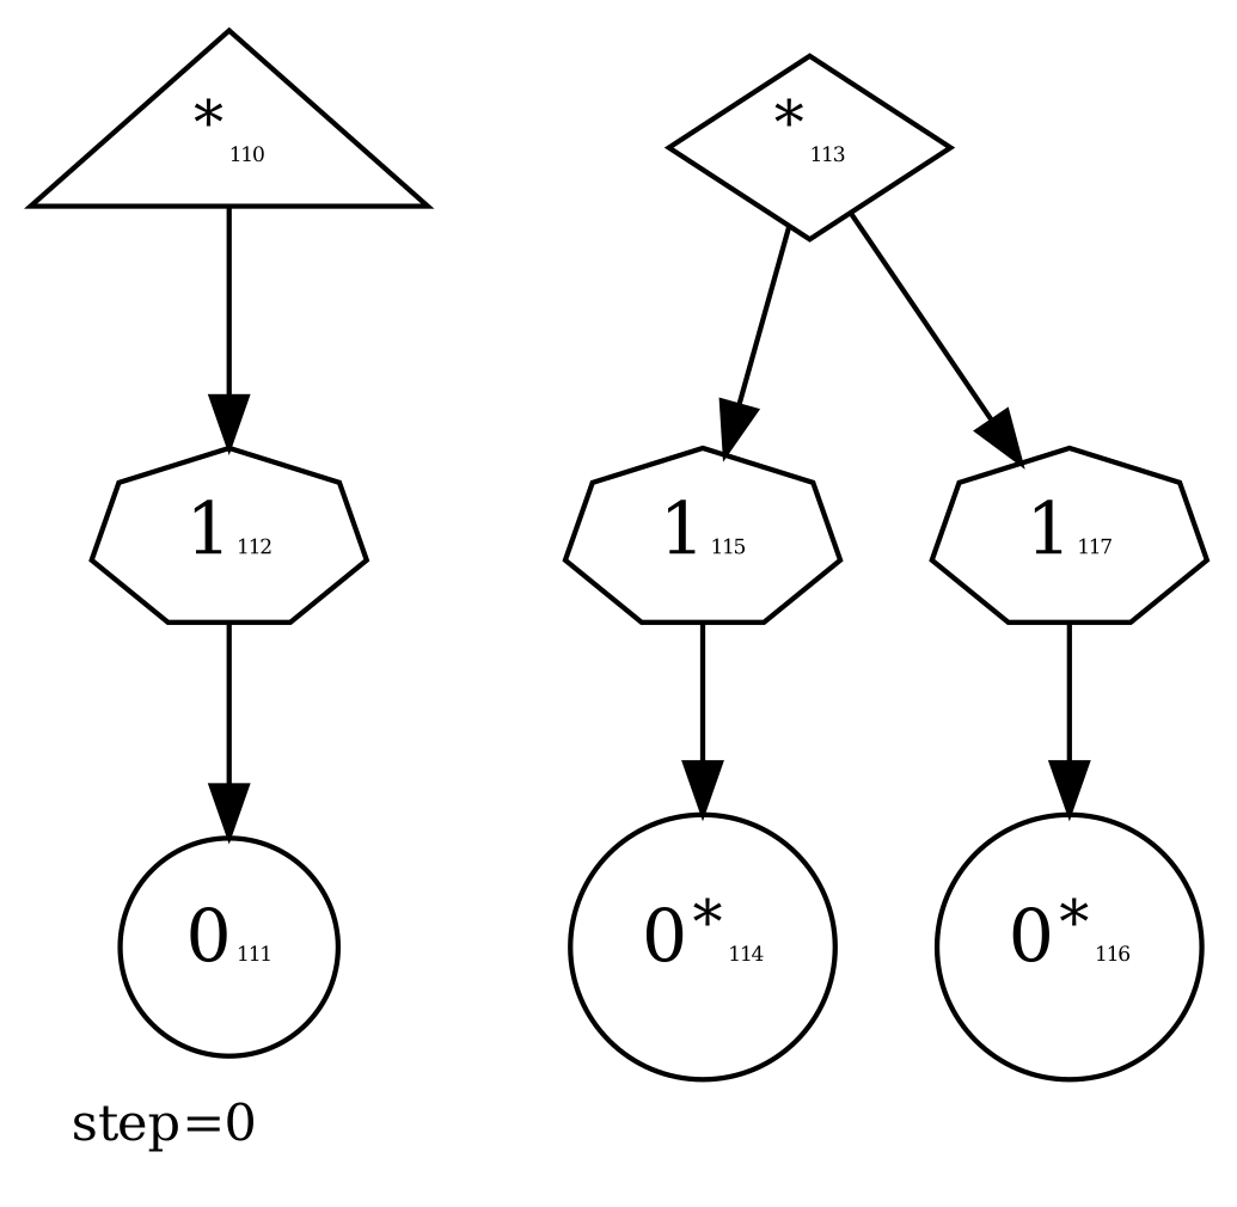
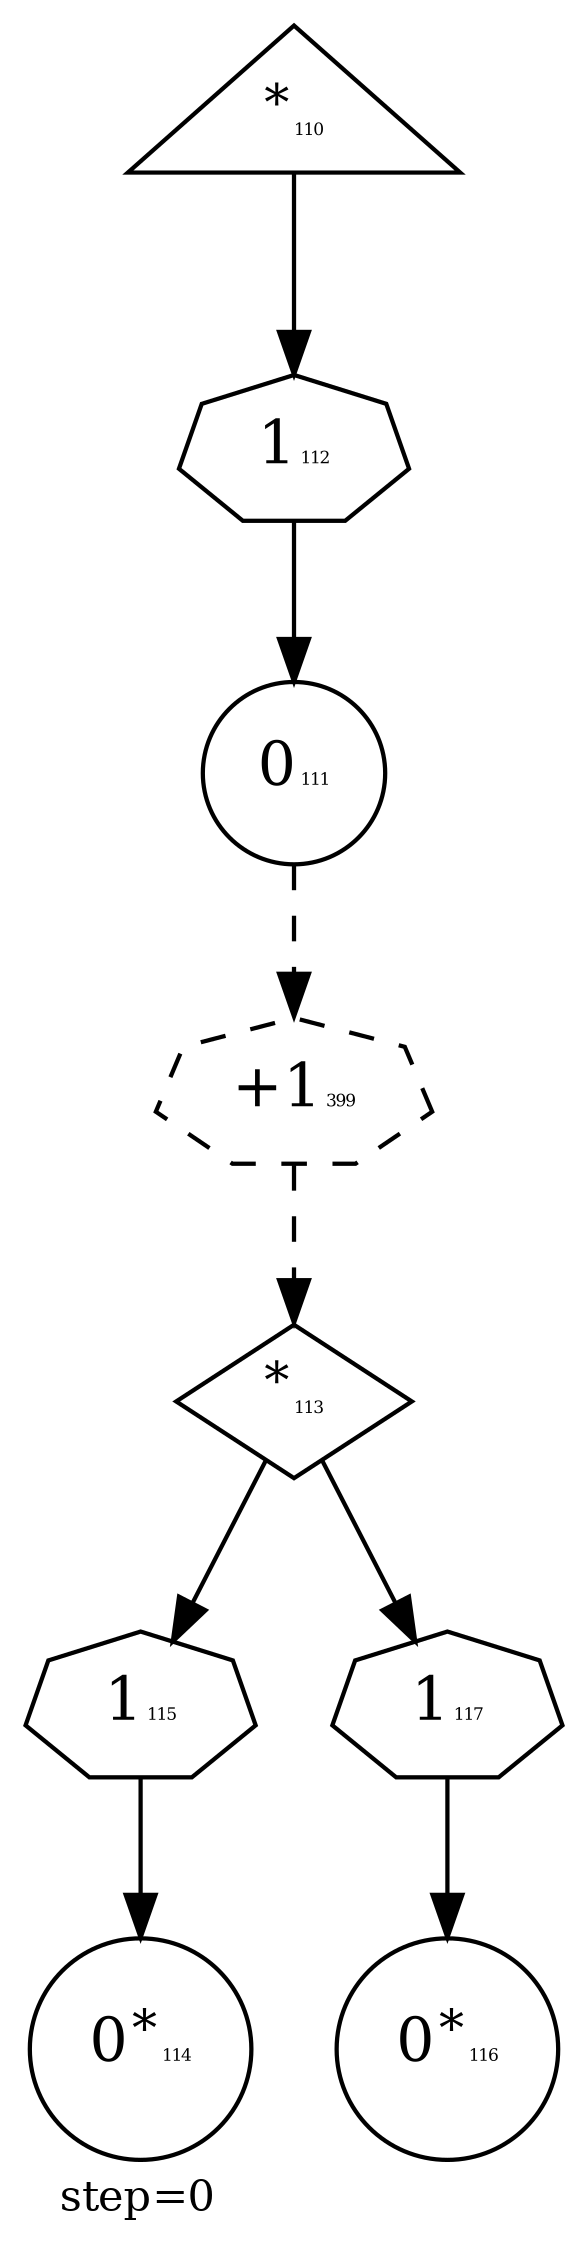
  digraph {
    fontsize=10
    label="step=0"
    labeljust=left
    labelloc=bottom
    node [color=black labelfontcolor=black peripheries=1 shape=septagon]
    edge [color=black]
    n1 [label=<<SUP>*</SUP><FONT POINT-SIZE='4'>110</FONT>> shape=triangle]
    n2 [label=<1<FONT POINT-SIZE='4'>112</FONT>> labelfontcolor=""]
    n3 [label=<0<FONT POINT-SIZE='4'>111</FONT>> shape=circle]
+   n4 [label=<+1<FONT POINT-SIZE='4'>399</FONT>> style=dashed labelfontcolor=""]
    n5 [label=<<SUP>*</SUP><FONT POINT-SIZE='4'>113</FONT>> shape=diamond]
    n6 [label=<1<FONT POINT-SIZE='4'>115</FONT>> labelfontcolor=""]
    n7 [label=<1<FONT POINT-SIZE='4'>117</FONT>> labelfontcolor=""]
    n8 [label=<0<SUP>*</SUP><FONT POINT-SIZE='4'>114</FONT>> shape=circle]
    n9 [label=<0<SUP>*</SUP><FONT POINT-SIZE='4'>116</FONT>> shape=circle]
    n1 -> n2
    n2 -> n3
+   n3 -> n4 [style=dashed]
+   n4 -> n5 [style=dashed]
    n5 -> n6
    n5 -> n7
    n6 -> n8
    n7 -> n9
  }
